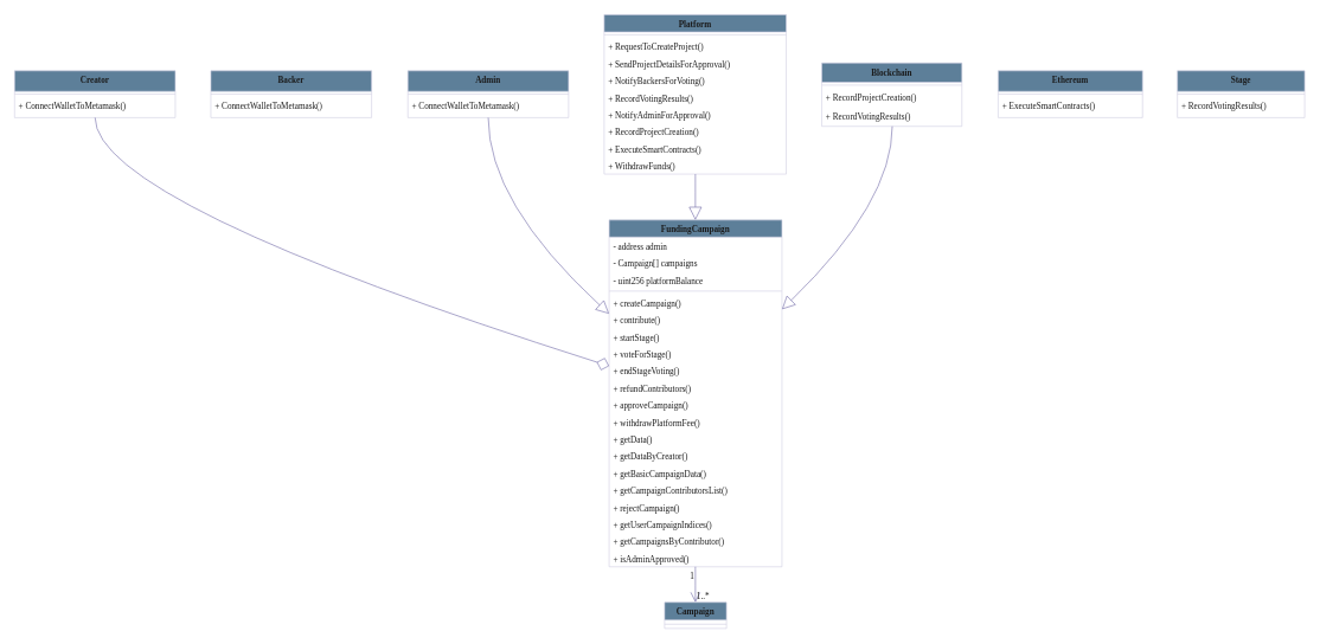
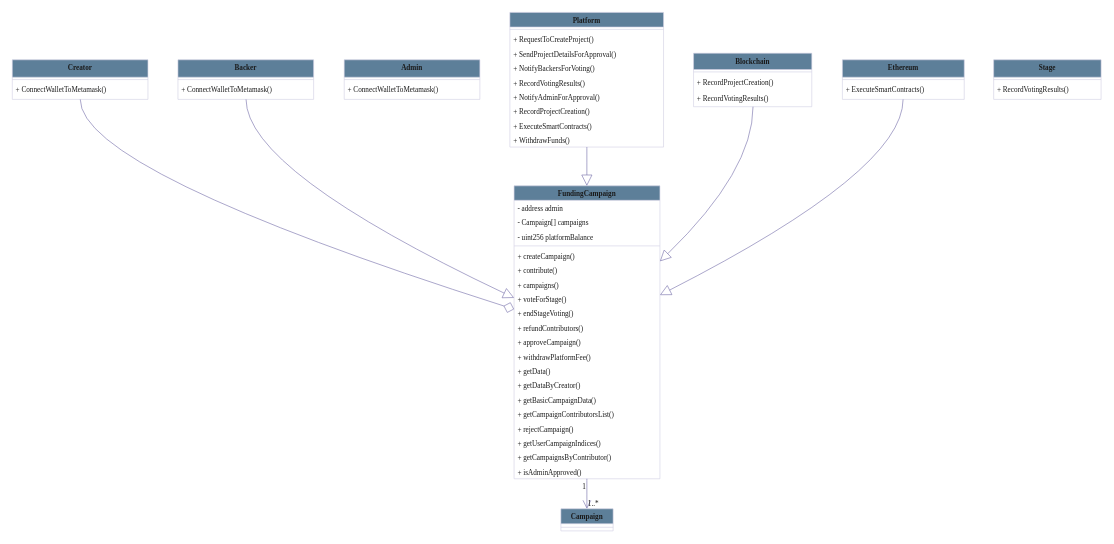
  <mxCell id="0" />
  <mxCell id="1" parent="0" />
  <mxCell id="2" value="Creator" style="swimlane;fontStyle=1;align=center;verticalAlign=top;childLayout=stackLayout;horizontal=1;startSize=28.933;horizontalStack=0;resizeParent=1;resizeParentMax=0;resizeLast=0;collapsible=0;marginBottom=0;fontFamily=Times New Roman;labelBackgroundColor=none;fillColor=#5D7F99;strokeColor=#D0CEE2;fontColor=#1A1A1A;rounded=0;" vertex="1" parent="1"><mxGeometry x="20" y="99" width="226" height="65.933" as="geometry" /></mxCell>
  <mxCell id="3" style="line;strokeWidth=1;fillColor=none;align=left;verticalAlign=middle;spacingTop=-1;spacingLeft=3;spacingRight=3;rotatable=0;labelPosition=right;points=[];portConstraint=eastwest;strokeColor=#D0CEE2;fontFamily=Times New Roman;labelBackgroundColor=none;fontColor=#1A1A1A;rounded=0;" vertex="1" parent="2"><mxGeometry y="28.933" width="226" height="8" as="geometry" /></mxCell>
  <mxCell id="4" value="+ ConnectWalletToMetamask()" style="text;strokeColor=none;fillColor=none;align=left;verticalAlign=top;spacingLeft=4;spacingRight=4;overflow=hidden;rotatable=0;points=[[0,0.5],[1,0.5]];portConstraint=eastwest;fontFamily=Times New Roman;labelBackgroundColor=none;fontColor=#1A1A1A;rounded=0;" vertex="1" parent="2"><mxGeometry y="36.933" width="226" height="29" as="geometry" /></mxCell>
  <mxCell id="5" value="Backer" style="swimlane;fontStyle=1;align=center;verticalAlign=top;childLayout=stackLayout;horizontal=1;startSize=28.933;horizontalStack=0;resizeParent=1;resizeParentMax=0;resizeLast=0;collapsible=0;marginBottom=0;fontFamily=Times New Roman;labelBackgroundColor=none;fillColor=#5D7F99;strokeColor=#D0CEE2;fontColor=#1A1A1A;rounded=0;" vertex="1" parent="1"><mxGeometry x="296" y="99" width="226" height="65.933" as="geometry" /></mxCell>
  <mxCell id="6" style="line;strokeWidth=1;fillColor=none;align=left;verticalAlign=middle;spacingTop=-1;spacingLeft=3;spacingRight=3;rotatable=0;labelPosition=right;points=[];portConstraint=eastwest;strokeColor=#D0CEE2;fontFamily=Times New Roman;labelBackgroundColor=none;fontColor=#1A1A1A;rounded=0;" vertex="1" parent="5"><mxGeometry y="28.933" width="226" height="8" as="geometry" /></mxCell>
  <mxCell id="7" value="+ ConnectWalletToMetamask()" style="text;strokeColor=none;fillColor=none;align=left;verticalAlign=top;spacingLeft=4;spacingRight=4;overflow=hidden;rotatable=0;points=[[0,0.5],[1,0.5]];portConstraint=eastwest;fontFamily=Times New Roman;labelBackgroundColor=none;fontColor=#1A1A1A;rounded=0;" vertex="1" parent="5"><mxGeometry y="36.933" width="226" height="29" as="geometry" /></mxCell>
  <mxCell id="8" value="Admin" style="swimlane;fontStyle=1;align=center;verticalAlign=top;childLayout=stackLayout;horizontal=1;startSize=28.933;horizontalStack=0;resizeParent=1;resizeParentMax=0;resizeLast=0;collapsible=0;marginBottom=0;fontFamily=Times New Roman;labelBackgroundColor=none;fillColor=#5D7F99;strokeColor=#D0CEE2;fontColor=#1A1A1A;rounded=0;" vertex="1" parent="1"><mxGeometry x="573" y="99" width="226" height="65.933" as="geometry" /></mxCell>
  <mxCell id="9" style="line;strokeWidth=1;fillColor=none;align=left;verticalAlign=middle;spacingTop=-1;spacingLeft=3;spacingRight=3;rotatable=0;labelPosition=right;points=[];portConstraint=eastwest;strokeColor=#D0CEE2;fontFamily=Times New Roman;labelBackgroundColor=none;fontColor=#1A1A1A;rounded=0;" vertex="1" parent="8"><mxGeometry y="28.933" width="226" height="8" as="geometry" /></mxCell>
  <mxCell id="10" value="+ ConnectWalletToMetamask()" style="text;strokeColor=none;fillColor=none;align=left;verticalAlign=top;spacingLeft=4;spacingRight=4;overflow=hidden;rotatable=0;points=[[0,0.5],[1,0.5]];portConstraint=eastwest;fontFamily=Times New Roman;labelBackgroundColor=none;fontColor=#1A1A1A;rounded=0;" vertex="1" parent="8"><mxGeometry y="36.933" width="226" height="29" as="geometry" /></mxCell>
  <mxCell id="11" value="Platform" style="swimlane;fontStyle=1;align=center;verticalAlign=top;childLayout=stackLayout;horizontal=1;startSize=24.316;horizontalStack=0;resizeParent=1;resizeParentMax=0;resizeLast=0;collapsible=0;marginBottom=0;fontFamily=Times New Roman;labelBackgroundColor=none;fillColor=#5D7F99;strokeColor=#D0CEE2;fontColor=#1A1A1A;rounded=0;" vertex="1" parent="1"><mxGeometry x="849" y="20" width="256" height="224.316" as="geometry" /></mxCell>
  <mxCell id="12" style="line;strokeWidth=1;fillColor=none;align=left;verticalAlign=middle;spacingTop=-1;spacingLeft=3;spacingRight=3;rotatable=0;labelPosition=right;points=[];portConstraint=eastwest;strokeColor=#D0CEE2;fontFamily=Times New Roman;labelBackgroundColor=none;fontColor=#1A1A1A;rounded=0;" vertex="1" parent="11"><mxGeometry y="24.316" width="256" height="8" as="geometry" /></mxCell>
  <mxCell id="13" value="+ RequestToCreateProject()" style="text;strokeColor=none;fillColor=none;align=left;verticalAlign=top;spacingLeft=4;spacingRight=4;overflow=hidden;rotatable=0;points=[[0,0.5],[1,0.5]];portConstraint=eastwest;fontFamily=Times New Roman;labelBackgroundColor=none;fontColor=#1A1A1A;rounded=0;" vertex="1" parent="11"><mxGeometry y="32.316" width="256" height="24" as="geometry" /></mxCell>
  <mxCell id="14" value="+ SendProjectDetailsForApproval()" style="text;strokeColor=none;fillColor=none;align=left;verticalAlign=top;spacingLeft=4;spacingRight=4;overflow=hidden;rotatable=0;points=[[0,0.5],[1,0.5]];portConstraint=eastwest;fontFamily=Times New Roman;labelBackgroundColor=none;fontColor=#1A1A1A;rounded=0;" vertex="1" parent="11"><mxGeometry y="56.316" width="256" height="24" as="geometry" /></mxCell>
  <mxCell id="15" value="+ NotifyBackersForVoting()" style="text;strokeColor=none;fillColor=none;align=left;verticalAlign=top;spacingLeft=4;spacingRight=4;overflow=hidden;rotatable=0;points=[[0,0.5],[1,0.5]];portConstraint=eastwest;fontFamily=Times New Roman;labelBackgroundColor=none;fontColor=#1A1A1A;rounded=0;" vertex="1" parent="11"><mxGeometry y="80.316" width="256" height="24" as="geometry" /></mxCell>
  <mxCell id="16" value="+ RecordVotingResults()" style="text;strokeColor=none;fillColor=none;align=left;verticalAlign=top;spacingLeft=4;spacingRight=4;overflow=hidden;rotatable=0;points=[[0,0.5],[1,0.5]];portConstraint=eastwest;fontFamily=Times New Roman;labelBackgroundColor=none;fontColor=#1A1A1A;rounded=0;" vertex="1" parent="11"><mxGeometry y="104.316" width="256" height="24" as="geometry" /></mxCell>
  <mxCell id="17" value="+ NotifyAdminForApproval()" style="text;strokeColor=none;fillColor=none;align=left;verticalAlign=top;spacingLeft=4;spacingRight=4;overflow=hidden;rotatable=0;points=[[0,0.5],[1,0.5]];portConstraint=eastwest;fontFamily=Times New Roman;labelBackgroundColor=none;fontColor=#1A1A1A;rounded=0;" vertex="1" parent="11"><mxGeometry y="128.316" width="256" height="24" as="geometry" /></mxCell>
  <mxCell id="18" value="+ RecordProjectCreation()" style="text;strokeColor=none;fillColor=none;align=left;verticalAlign=top;spacingLeft=4;spacingRight=4;overflow=hidden;rotatable=0;points=[[0,0.5],[1,0.5]];portConstraint=eastwest;fontFamily=Times New Roman;labelBackgroundColor=none;fontColor=#1A1A1A;rounded=0;" vertex="1" parent="11"><mxGeometry y="152.316" width="256" height="24" as="geometry" /></mxCell>
  <mxCell id="19" value="+ ExecuteSmartContracts()" style="text;strokeColor=none;fillColor=none;align=left;verticalAlign=top;spacingLeft=4;spacingRight=4;overflow=hidden;rotatable=0;points=[[0,0.5],[1,0.5]];portConstraint=eastwest;fontFamily=Times New Roman;labelBackgroundColor=none;fontColor=#1A1A1A;rounded=0;" vertex="1" parent="11"><mxGeometry y="176.316" width="256" height="24" as="geometry" /></mxCell>
  <mxCell id="20" value="+ WithdrawFunds()" style="text;strokeColor=none;fillColor=none;align=left;verticalAlign=top;spacingLeft=4;spacingRight=4;overflow=hidden;rotatable=0;points=[[0,0.5],[1,0.5]];portConstraint=eastwest;fontFamily=Times New Roman;labelBackgroundColor=none;fontColor=#1A1A1A;rounded=0;" vertex="1" parent="11"><mxGeometry y="200.316" width="256" height="24" as="geometry" /></mxCell>
  <mxCell id="21" value="Blockchain" style="swimlane;fontStyle=1;align=center;verticalAlign=top;childLayout=stackLayout;horizontal=1;startSize=27.143;horizontalStack=0;resizeParent=1;resizeParentMax=0;resizeLast=0;collapsible=0;marginBottom=0;fontFamily=Times New Roman;labelBackgroundColor=none;fillColor=#5D7F99;strokeColor=#D0CEE2;fontColor=#1A1A1A;rounded=0;" vertex="1" parent="1"><mxGeometry x="1155" y="88" width="197" height="89.143" as="geometry" /></mxCell>
  <mxCell id="22" style="line;strokeWidth=1;fillColor=none;align=left;verticalAlign=middle;spacingTop=-1;spacingLeft=3;spacingRight=3;rotatable=0;labelPosition=right;points=[];portConstraint=eastwest;strokeColor=#D0CEE2;fontFamily=Times New Roman;labelBackgroundColor=none;fontColor=#1A1A1A;rounded=0;" vertex="1" parent="21"><mxGeometry y="27.143" width="197" height="8" as="geometry" /></mxCell>
  <mxCell id="23" value="+ RecordProjectCreation()" style="text;strokeColor=none;fillColor=none;align=left;verticalAlign=top;spacingLeft=4;spacingRight=4;overflow=hidden;rotatable=0;points=[[0,0.5],[1,0.5]];portConstraint=eastwest;fontFamily=Times New Roman;labelBackgroundColor=none;fontColor=#1A1A1A;rounded=0;" vertex="1" parent="21"><mxGeometry y="35.143" width="197" height="27" as="geometry" /></mxCell>
  <mxCell id="24" value="+ RecordVotingResults()" style="text;strokeColor=none;fillColor=none;align=left;verticalAlign=top;spacingLeft=4;spacingRight=4;overflow=hidden;rotatable=0;points=[[0,0.5],[1,0.5]];portConstraint=eastwest;fontFamily=Times New Roman;labelBackgroundColor=none;fontColor=#1A1A1A;rounded=0;" vertex="1" parent="21"><mxGeometry y="62.143" width="197" height="27" as="geometry" /></mxCell>
  <mxCell id="25" value="Ethereum" style="swimlane;fontStyle=1;align=center;verticalAlign=top;childLayout=stackLayout;horizontal=1;startSize=28.933;horizontalStack=0;resizeParent=1;resizeParentMax=0;resizeLast=0;collapsible=0;marginBottom=0;fontFamily=Times New Roman;labelBackgroundColor=none;fillColor=#5D7F99;strokeColor=#D0CEE2;fontColor=#1A1A1A;rounded=0;" vertex="1" parent="1"><mxGeometry x="1403" y="99" width="203" height="65.933" as="geometry" /></mxCell>
  <mxCell id="26" style="line;strokeWidth=1;fillColor=none;align=left;verticalAlign=middle;spacingTop=-1;spacingLeft=3;spacingRight=3;rotatable=0;labelPosition=right;points=[];portConstraint=eastwest;strokeColor=#D0CEE2;fontFamily=Times New Roman;labelBackgroundColor=none;fontColor=#1A1A1A;rounded=0;" vertex="1" parent="25"><mxGeometry y="28.933" width="203" height="8" as="geometry" /></mxCell>
  <mxCell id="27" value="+ ExecuteSmartContracts()" style="text;strokeColor=none;fillColor=none;align=left;verticalAlign=top;spacingLeft=4;spacingRight=4;overflow=hidden;rotatable=0;points=[[0,0.5],[1,0.5]];portConstraint=eastwest;fontFamily=Times New Roman;labelBackgroundColor=none;fontColor=#1A1A1A;rounded=0;" vertex="1" parent="25"><mxGeometry y="36.933" width="203" height="29" as="geometry" /></mxCell>
  <mxCell id="28" value="Stage" style="swimlane;fontStyle=1;align=center;verticalAlign=top;childLayout=stackLayout;horizontal=1;startSize=28.933;horizontalStack=0;resizeParent=1;resizeParentMax=0;resizeLast=0;collapsible=0;marginBottom=0;fontFamily=Times New Roman;labelBackgroundColor=none;fillColor=#5D7F99;strokeColor=#D0CEE2;fontColor=#1A1A1A;rounded=0;" vertex="1" parent="1"><mxGeometry x="1655" y="99" width="179" height="65.933" as="geometry" /></mxCell>
  <mxCell id="29" style="line;strokeWidth=1;fillColor=none;align=left;verticalAlign=middle;spacingTop=-1;spacingLeft=3;spacingRight=3;rotatable=0;labelPosition=right;points=[];portConstraint=eastwest;strokeColor=#D0CEE2;fontFamily=Times New Roman;labelBackgroundColor=none;fontColor=#1A1A1A;rounded=0;" vertex="1" parent="28"><mxGeometry y="28.933" width="179" height="8" as="geometry" /></mxCell>
  <mxCell id="30" value="+ RecordVotingResults()" style="text;strokeColor=none;fillColor=none;align=left;verticalAlign=top;spacingLeft=4;spacingRight=4;overflow=hidden;rotatable=0;points=[[0,0.5],[1,0.5]];portConstraint=eastwest;fontFamily=Times New Roman;labelBackgroundColor=none;fontColor=#1A1A1A;rounded=0;" vertex="1" parent="28"><mxGeometry y="36.933" width="179" height="29" as="geometry" /></mxCell>
  <mxCell id="31" value="FundingCampaign" style="swimlane;fontStyle=1;align=center;verticalAlign=top;childLayout=stackLayout;horizontal=1;startSize=24.017;horizontalStack=0;resizeParent=1;resizeParentMax=0;resizeLast=0;collapsible=0;marginBottom=0;fontFamily=Times New Roman;labelBackgroundColor=none;fillColor=#5D7F99;strokeColor=#D0CEE2;fontColor=#1A1A1A;rounded=0;" vertex="1" parent="1"><mxGeometry x="856" y="309" width="243" height="488.017" as="geometry" /></mxCell>
  <mxCell id="32" value="- address admin" style="text;strokeColor=none;fillColor=none;align=left;verticalAlign=top;spacingLeft=4;spacingRight=4;overflow=hidden;rotatable=0;points=[[0,0.5],[1,0.5]];portConstraint=eastwest;fontFamily=Times New Roman;labelBackgroundColor=none;fontColor=#1A1A1A;rounded=0;" vertex="1" parent="31"><mxGeometry y="24.017" width="243" height="24" as="geometry" /></mxCell>
  <mxCell id="33" value="- Campaign[] campaigns" style="text;strokeColor=none;fillColor=none;align=left;verticalAlign=top;spacingLeft=4;spacingRight=4;overflow=hidden;rotatable=0;points=[[0,0.5],[1,0.5]];portConstraint=eastwest;fontFamily=Times New Roman;labelBackgroundColor=none;fontColor=#1A1A1A;rounded=0;" vertex="1" parent="31"><mxGeometry y="48.017" width="243" height="24" as="geometry" /></mxCell>
  <mxCell id="34" value="- uint256 platformBalance" style="text;strokeColor=none;fillColor=none;align=left;verticalAlign=top;spacingLeft=4;spacingRight=4;overflow=hidden;rotatable=0;points=[[0,0.5],[1,0.5]];portConstraint=eastwest;fontFamily=Times New Roman;labelBackgroundColor=none;fontColor=#1A1A1A;rounded=0;" vertex="1" parent="31"><mxGeometry y="72.017" width="243" height="24" as="geometry" /></mxCell>
  <mxCell id="35" style="line;strokeWidth=1;fillColor=none;align=left;verticalAlign=middle;spacingTop=-1;spacingLeft=3;spacingRight=3;rotatable=0;labelPosition=right;points=[];portConstraint=eastwest;strokeColor=#D0CEE2;fontFamily=Times New Roman;labelBackgroundColor=none;fontColor=#1A1A1A;rounded=0;" vertex="1" parent="31"><mxGeometry y="96.017" width="243" height="8" as="geometry" /></mxCell>
  <mxCell id="36" value="+ createCampaign()" style="text;strokeColor=none;fillColor=none;align=left;verticalAlign=top;spacingLeft=4;spacingRight=4;overflow=hidden;rotatable=0;points=[[0,0.5],[1,0.5]];portConstraint=eastwest;fontFamily=Times New Roman;labelBackgroundColor=none;fontColor=#1A1A1A;rounded=0;" vertex="1" parent="31"><mxGeometry y="104.017" width="243" height="24" as="geometry" /></mxCell>
  <mxCell id="37" value="+ contribute()" style="text;strokeColor=none;fillColor=none;align=left;verticalAlign=top;spacingLeft=4;spacingRight=4;overflow=hidden;rotatable=0;points=[[0,0.5],[1,0.5]];portConstraint=eastwest;fontFamily=Times New Roman;labelBackgroundColor=none;fontColor=#1A1A1A;rounded=0;" vertex="1" parent="31"><mxGeometry y="128.017" width="243" height="24" as="geometry" /></mxCell>
- <mxCell id="38" value="+ startStage()" style="text;strokeColor=none;fillColor=none;align=left;verticalAlign=top;spacingLeft=4;spacingRight=4;overflow=hidden;rotatable=0;points=[[0,0.5],[1,0.5]];portConstraint=eastwest;fontFamily=Times New Roman;labelBackgroundColor=none;fontColor=#1A1A1A;rounded=0;" vertex="1" parent="31"><mxGeometry y="152.017" width="243" height="24" as="geometry" /></mxCell>
+ <mxCell id="38" value="+ campaigns()" style="text;strokeColor=none;fillColor=none;align=left;verticalAlign=top;spacingLeft=4;spacingRight=4;overflow=hidden;rotatable=0;points=[[0,0.5],[1,0.5]];portConstraint=eastwest;fontFamily=Times New Roman;labelBackgroundColor=none;fontColor=#1A1A1A;rounded=0;" vertex="1" parent="31"><mxGeometry y="152.017" width="243" height="24" as="geometry" /></mxCell>
  <mxCell id="39" value="+ voteForStage()" style="text;strokeColor=none;fillColor=none;align=left;verticalAlign=top;spacingLeft=4;spacingRight=4;overflow=hidden;rotatable=0;points=[[0,0.5],[1,0.5]];portConstraint=eastwest;fontFamily=Times New Roman;labelBackgroundColor=none;fontColor=#1A1A1A;rounded=0;" vertex="1" parent="31"><mxGeometry y="176.017" width="243" height="24" as="geometry" /></mxCell>
  <mxCell id="40" value="+ endStageVoting()" style="text;strokeColor=none;fillColor=none;align=left;verticalAlign=top;spacingLeft=4;spacingRight=4;overflow=hidden;rotatable=0;points=[[0,0.5],[1,0.5]];portConstraint=eastwest;fontFamily=Times New Roman;labelBackgroundColor=none;fontColor=#1A1A1A;rounded=0;" vertex="1" parent="31"><mxGeometry y="200.017" width="243" height="24" as="geometry" /></mxCell>
  <mxCell id="41" value="+ refundContributors()" style="text;strokeColor=none;fillColor=none;align=left;verticalAlign=top;spacingLeft=4;spacingRight=4;overflow=hidden;rotatable=0;points=[[0,0.5],[1,0.5]];portConstraint=eastwest;fontFamily=Times New Roman;labelBackgroundColor=none;fontColor=#1A1A1A;rounded=0;" vertex="1" parent="31"><mxGeometry y="224.017" width="243" height="24" as="geometry" /></mxCell>
  <mxCell id="42" value="+ approveCampaign()" style="text;strokeColor=none;fillColor=none;align=left;verticalAlign=top;spacingLeft=4;spacingRight=4;overflow=hidden;rotatable=0;points=[[0,0.5],[1,0.5]];portConstraint=eastwest;fontFamily=Times New Roman;labelBackgroundColor=none;fontColor=#1A1A1A;rounded=0;" vertex="1" parent="31"><mxGeometry y="248.017" width="243" height="24" as="geometry" /></mxCell>
  <mxCell id="43" value="+ withdrawPlatformFee()" style="text;strokeColor=none;fillColor=none;align=left;verticalAlign=top;spacingLeft=4;spacingRight=4;overflow=hidden;rotatable=0;points=[[0,0.5],[1,0.5]];portConstraint=eastwest;fontFamily=Times New Roman;labelBackgroundColor=none;fontColor=#1A1A1A;rounded=0;" vertex="1" parent="31"><mxGeometry y="272.017" width="243" height="24" as="geometry" /></mxCell>
  <mxCell id="44" value="+ getData()" style="text;strokeColor=none;fillColor=none;align=left;verticalAlign=top;spacingLeft=4;spacingRight=4;overflow=hidden;rotatable=0;points=[[0,0.5],[1,0.5]];portConstraint=eastwest;fontFamily=Times New Roman;labelBackgroundColor=none;fontColor=#1A1A1A;rounded=0;" vertex="1" parent="31"><mxGeometry y="296.017" width="243" height="24" as="geometry" /></mxCell>
  <mxCell id="45" value="+ getDataByCreator()" style="text;strokeColor=none;fillColor=none;align=left;verticalAlign=top;spacingLeft=4;spacingRight=4;overflow=hidden;rotatable=0;points=[[0,0.5],[1,0.5]];portConstraint=eastwest;fontFamily=Times New Roman;labelBackgroundColor=none;fontColor=#1A1A1A;rounded=0;" vertex="1" parent="31"><mxGeometry y="320.017" width="243" height="24" as="geometry" /></mxCell>
  <mxCell id="46" value="+ getBasicCampaignData()" style="text;strokeColor=none;fillColor=none;align=left;verticalAlign=top;spacingLeft=4;spacingRight=4;overflow=hidden;rotatable=0;points=[[0,0.5],[1,0.5]];portConstraint=eastwest;fontFamily=Times New Roman;labelBackgroundColor=none;fontColor=#1A1A1A;rounded=0;" vertex="1" parent="31"><mxGeometry y="344.017" width="243" height="24" as="geometry" /></mxCell>
  <mxCell id="47" value="+ getCampaignContributorsList()" style="text;strokeColor=none;fillColor=none;align=left;verticalAlign=top;spacingLeft=4;spacingRight=4;overflow=hidden;rotatable=0;points=[[0,0.5],[1,0.5]];portConstraint=eastwest;fontFamily=Times New Roman;labelBackgroundColor=none;fontColor=#1A1A1A;rounded=0;" vertex="1" parent="31"><mxGeometry y="368.017" width="243" height="24" as="geometry" /></mxCell>
  <mxCell id="48" value="+ rejectCampaign()" style="text;strokeColor=none;fillColor=none;align=left;verticalAlign=top;spacingLeft=4;spacingRight=4;overflow=hidden;rotatable=0;points=[[0,0.5],[1,0.5]];portConstraint=eastwest;fontFamily=Times New Roman;labelBackgroundColor=none;fontColor=#1A1A1A;rounded=0;" vertex="1" parent="31"><mxGeometry y="392.017" width="243" height="24" as="geometry" /></mxCell>
  <mxCell id="49" value="+ getUserCampaignIndices()" style="text;strokeColor=none;fillColor=none;align=left;verticalAlign=top;spacingLeft=4;spacingRight=4;overflow=hidden;rotatable=0;points=[[0,0.5],[1,0.5]];portConstraint=eastwest;fontFamily=Times New Roman;labelBackgroundColor=none;fontColor=#1A1A1A;rounded=0;" vertex="1" parent="31"><mxGeometry y="416.017" width="243" height="24" as="geometry" /></mxCell>
  <mxCell id="50" value="+ getCampaignsByContributor()" style="text;strokeColor=none;fillColor=none;align=left;verticalAlign=top;spacingLeft=4;spacingRight=4;overflow=hidden;rotatable=0;points=[[0,0.5],[1,0.5]];portConstraint=eastwest;fontFamily=Times New Roman;labelBackgroundColor=none;fontColor=#1A1A1A;rounded=0;" vertex="1" parent="31"><mxGeometry y="440.017" width="243" height="24" as="geometry" /></mxCell>
  <mxCell id="51" value="+ isAdminApproved()" style="text;strokeColor=none;fillColor=none;align=left;verticalAlign=top;spacingLeft=4;spacingRight=4;overflow=hidden;rotatable=0;points=[[0,0.5],[1,0.5]];portConstraint=eastwest;fontFamily=Times New Roman;labelBackgroundColor=none;fontColor=#1A1A1A;rounded=0;" vertex="1" parent="31"><mxGeometry y="464.017" width="243" height="24" as="geometry" /></mxCell>
  <mxCell id="52" value="Campaign" style="swimlane;fontStyle=1;align=center;verticalAlign=top;childLayout=stackLayout;horizontal=1;startSize=24.833;horizontalStack=0;resizeParent=1;resizeParentMax=0;resizeLast=0;collapsible=0;marginBottom=0;fontFamily=Times New Roman;labelBackgroundColor=none;fillColor=#5D7F99;strokeColor=#D0CEE2;fontColor=#1A1A1A;rounded=0;" vertex="1" parent="1"><mxGeometry x="934" y="847" width="87" height="36.833" as="geometry" /></mxCell>
  <mxCell id="53" style="line;strokeWidth=1;fillColor=none;align=left;verticalAlign=middle;spacingTop=-1;spacingLeft=3;spacingRight=3;rotatable=0;labelPosition=right;points=[];portConstraint=eastwest;strokeColor=#D0CEE2;fontFamily=Times New Roman;labelBackgroundColor=none;fontColor=#1A1A1A;rounded=0;" vertex="1" parent="52"><mxGeometry y="24.833" width="87" height="12" as="geometry" /></mxCell>
  <mxCell id="54" value="" style="curved=1;startArrow=none;endArrow=diamond;endSize=16;endFill=0;exitX=0.501;exitY=1.008;entryX=-0.001;entryY=0.421;rounded=0;fontFamily=Times New Roman;labelBackgroundColor=none;strokeColor=#736CA8;fontColor=default;" edge="1" parent="1" source="2" target="31"><mxGeometry relative="1" as="geometry"><Array as="points"><mxPoint x="133" y="284" /></Array></mxGeometry></mxCell>
- <mxCell id="56" value="" style="curved=1;startArrow=none;endArrow=block;endSize=16;endFill=0;exitX=0.5;exitY=1.008;entryX=-0.001;entryY=0.27;rounded=0;fontFamily=Times New Roman;labelBackgroundColor=none;strokeColor=#736CA8;fontColor=default;" edge="1" parent="1" source="8" target="31"><mxGeometry relative="1" as="geometry"><Array as="points"><mxPoint x="686" y="284" /></Array></mxGeometry></mxCell>
+ <mxCell id="55" value="" style="curved=1;startArrow=none;endArrow=block;endSize=16;endFill=0;exitX=0.502;exitY=1.008;entryX=-0.001;entryY=0.382;rounded=0;fontFamily=Times New Roman;labelBackgroundColor=none;strokeColor=#736CA8;fontColor=default;" edge="1" parent="1" source="5" target="31"><mxGeometry relative="1" as="geometry"><Array as="points"><mxPoint x="410" y="284" /></Array></mxGeometry></mxCell>
  <mxCell id="57" value="" style="curved=1;startArrow=none;endArrow=open;endSize=12;exitX=0.499;exitY=1.001;entryX=0.498;entryY=0.006;rounded=0;fontFamily=Times New Roman;labelBackgroundColor=none;strokeColor=#736CA8;fontColor=default;" edge="1" parent="1" source="31" target="52"><mxGeometry relative="1" as="geometry"><Array as="points" /></mxGeometry></mxCell>
  <mxCell id="58" value="1" style="edgeLabel;resizable=0;labelBackgroundColor=none;fontSize=12;align=right;verticalAlign=top;fontFamily=Times New Roman;fontColor=#1A1A1A;rounded=0;" vertex="1" parent="57"><mxGeometry x="-1" relative="1" as="geometry" /></mxCell>
  <mxCell id="59" value="1..*" style="edgeLabel;resizable=0;labelBackgroundColor=none;fontSize=12;align=left;verticalAlign=bottom;fontFamily=Times New Roman;fontColor=#1A1A1A;rounded=0;" vertex="1" parent="57"><mxGeometry x="1" relative="1" as="geometry" /></mxCell>
  <mxCell id="60" value="" style="curved=1;startArrow=none;endArrow=block;endSize=16;endFill=0;exitX=0.501;exitY=1.0;entryX=0.499;entryY=3.127e-8;rounded=0;fontFamily=Times New Roman;labelBackgroundColor=none;strokeColor=#736CA8;fontColor=default;" edge="1" parent="1" source="11" target="31"><mxGeometry relative="1" as="geometry"><Array as="points" /></mxGeometry></mxCell>
  <mxCell id="61" value="" style="curved=1;startArrow=none;endArrow=block;endSize=16;endFill=0;exitX=0.503;exitY=1.0;entryX=0.999;entryY=0.258;rounded=0;fontFamily=Times New Roman;labelBackgroundColor=none;strokeColor=#736CA8;fontColor=default;" edge="1" parent="1" source="21" target="31"><mxGeometry relative="1" as="geometry"><Array as="points"><mxPoint x="1254" y="284" /></Array></mxGeometry></mxCell>
+ <mxCell id="62" value="" style="curved=1;startArrow=none;endArrow=block;endSize=16;endFill=0;exitX=0.498;exitY=1.008;entryX=0.999;entryY=0.373;rounded=0;fontFamily=Times New Roman;labelBackgroundColor=none;strokeColor=#736CA8;fontColor=default;" edge="1" parent="1" source="25" target="31"><mxGeometry relative="1" as="geometry"><Array as="points"><mxPoint x="1504" y="284" /></Array></mxGeometry></mxCell>
